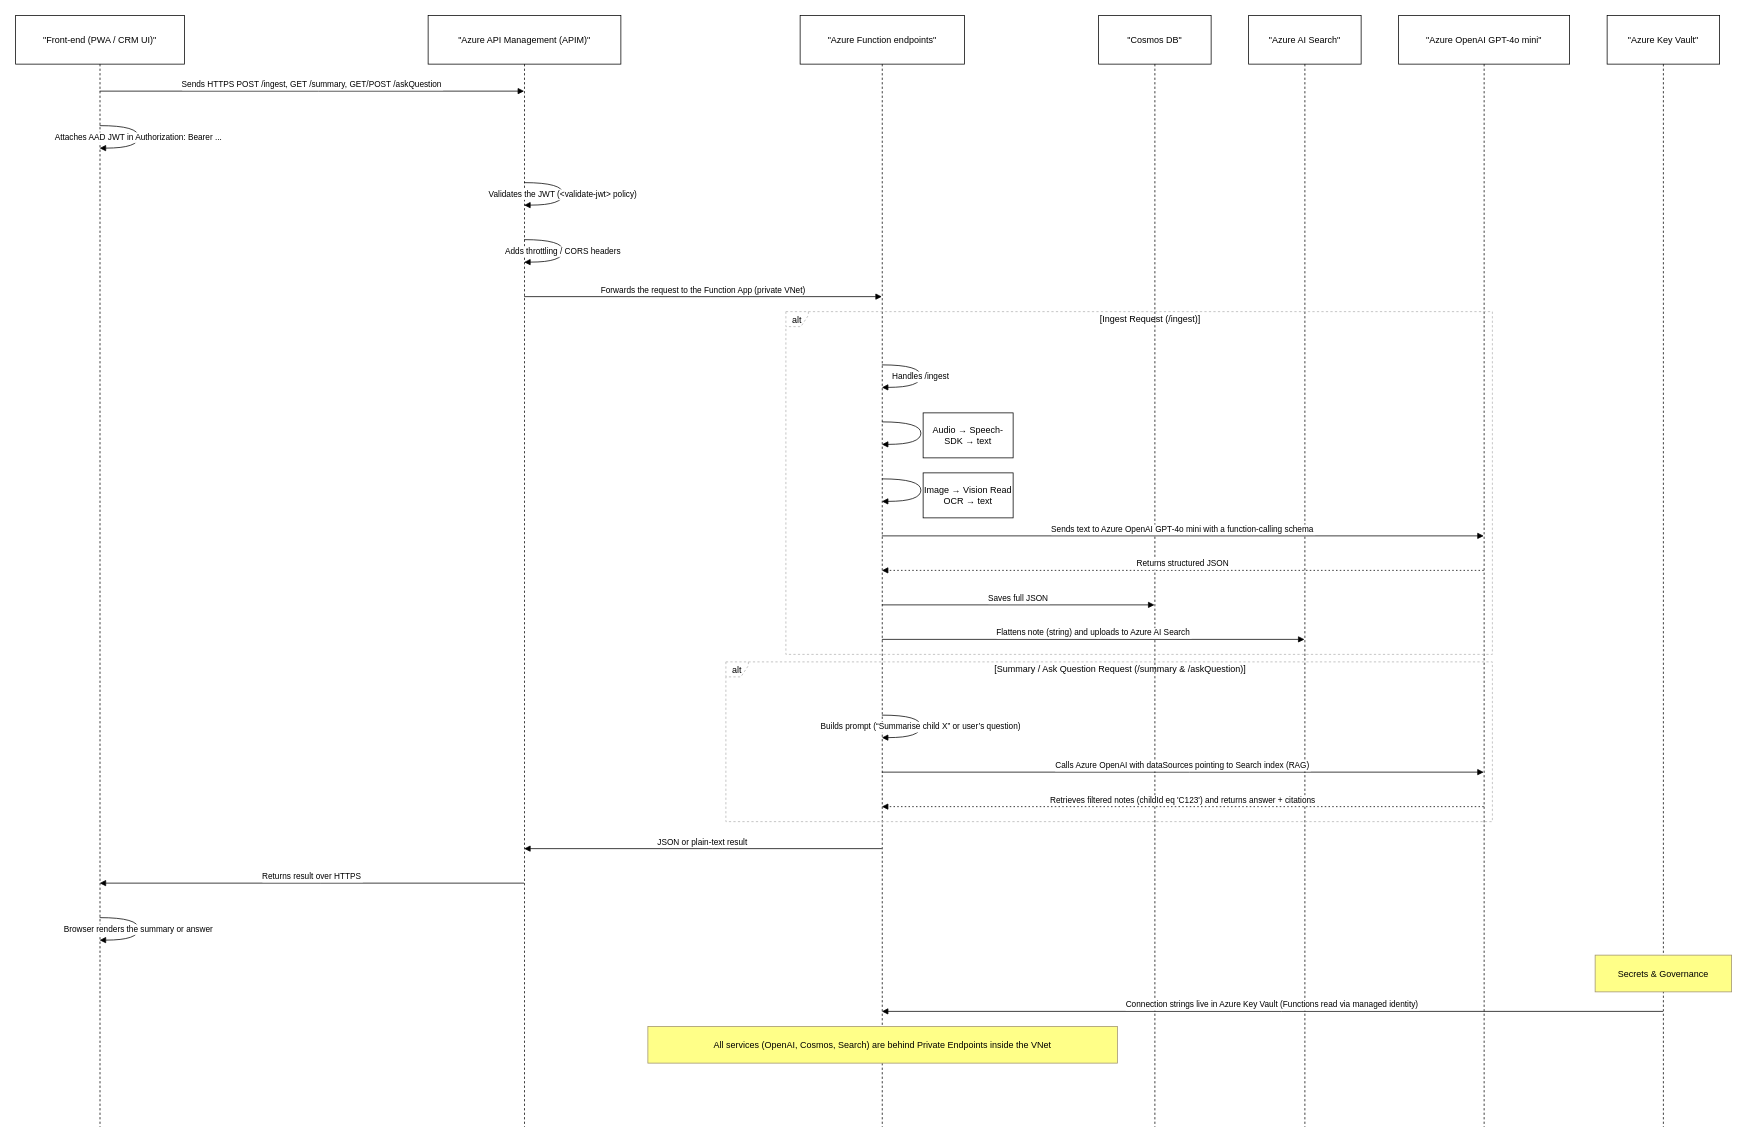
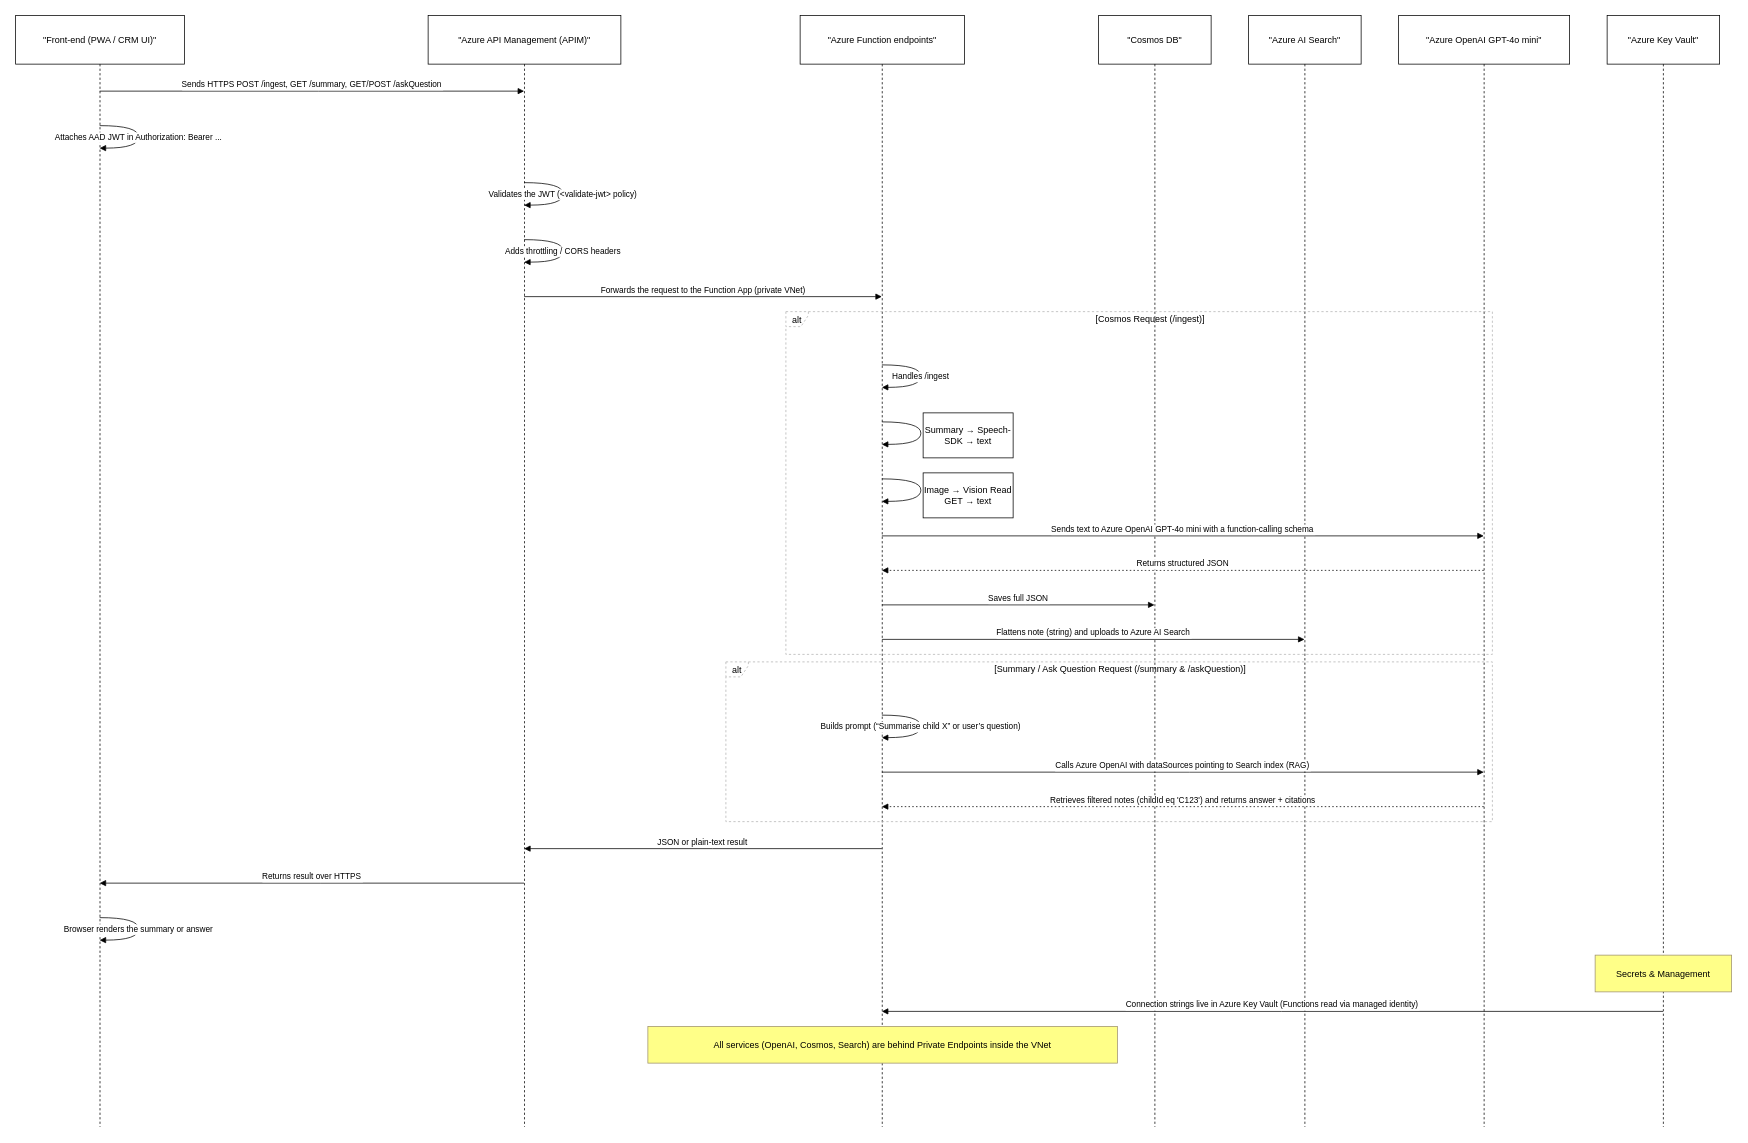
  <mxCell id="0" />
  <mxCell id="1" parent="0" />
  <mxCell id="2" value="&quot;Front-end (PWA / CRM UI)&quot;" style="shape=umlLifeline;perimeter=lifelinePerimeter;whiteSpace=wrap;container=1;dropTarget=0;collapsible=0;recursiveResize=0;outlineConnect=0;portConstraint=eastwest;newEdgeStyle={&quot;edgeStyle&quot;:&quot;elbowEdgeStyle&quot;,&quot;elbow&quot;:&quot;vertical&quot;,&quot;curved&quot;:0,&quot;rounded&quot;:0};size=65;" parent="1" vertex="1"><mxGeometry width="225" height="1482" as="geometry" x="20" y="20" /></mxCell>
  <mxCell id="3" value="&quot;Azure API Management (APIM)&quot;" style="shape=umlLifeline;perimeter=lifelinePerimeter;whiteSpace=wrap;container=1;dropTarget=0;collapsible=0;recursiveResize=0;outlineConnect=0;portConstraint=eastwest;newEdgeStyle={&quot;edgeStyle&quot;:&quot;elbowEdgeStyle&quot;,&quot;elbow&quot;:&quot;vertical&quot;,&quot;curved&quot;:0,&quot;rounded&quot;:0};size=65;" parent="1" vertex="1"><mxGeometry x="570" width="257" height="1482" as="geometry" y="20" /></mxCell>
  <mxCell id="4" value="&quot;Azure Function endpoints&quot;" style="shape=umlLifeline;perimeter=lifelinePerimeter;whiteSpace=wrap;container=1;dropTarget=0;collapsible=0;recursiveResize=0;outlineConnect=0;portConstraint=eastwest;newEdgeStyle={&quot;edgeStyle&quot;:&quot;elbowEdgeStyle&quot;,&quot;elbow&quot;:&quot;vertical&quot;,&quot;curved&quot;:0,&quot;rounded&quot;:0};size=65;" parent="1" vertex="1"><mxGeometry x="1066" width="219" height="1482" as="geometry" y="20" /></mxCell>
  <mxCell id="5" value="&quot;Cosmos DB&quot;" style="shape=umlLifeline;perimeter=lifelinePerimeter;whiteSpace=wrap;container=1;dropTarget=0;collapsible=0;recursiveResize=0;outlineConnect=0;portConstraint=eastwest;newEdgeStyle={&quot;edgeStyle&quot;:&quot;elbowEdgeStyle&quot;,&quot;elbow&quot;:&quot;vertical&quot;,&quot;curved&quot;:0,&quot;rounded&quot;:0};size=65;" parent="1" vertex="1"><mxGeometry x="1464" width="150" height="1482" as="geometry" y="20" /></mxCell>
  <mxCell id="6" value="&quot;Azure AI Search&quot;" style="shape=umlLifeline;perimeter=lifelinePerimeter;whiteSpace=wrap;container=1;dropTarget=0;collapsible=0;recursiveResize=0;outlineConnect=0;portConstraint=eastwest;newEdgeStyle={&quot;edgeStyle&quot;:&quot;elbowEdgeStyle&quot;,&quot;elbow&quot;:&quot;vertical&quot;,&quot;curved&quot;:0,&quot;rounded&quot;:0};size=65;" parent="1" vertex="1"><mxGeometry x="1664" width="150" height="1482" as="geometry" y="20" /></mxCell>
  <mxCell id="7" value="&quot;Azure OpenAI GPT-4o mini&quot;" style="shape=umlLifeline;perimeter=lifelinePerimeter;whiteSpace=wrap;container=1;dropTarget=0;collapsible=0;recursiveResize=0;outlineConnect=0;portConstraint=eastwest;newEdgeStyle={&quot;edgeStyle&quot;:&quot;elbowEdgeStyle&quot;,&quot;elbow&quot;:&quot;vertical&quot;,&quot;curved&quot;:0,&quot;rounded&quot;:0};size=65;" parent="1" vertex="1"><mxGeometry x="1864" width="228" height="1482" as="geometry" y="20" /></mxCell>
  <mxCell id="8" value="&quot;Azure Key Vault&quot;" style="shape=umlLifeline;perimeter=lifelinePerimeter;whiteSpace=wrap;container=1;dropTarget=0;collapsible=0;recursiveResize=0;outlineConnect=0;portConstraint=eastwest;newEdgeStyle={&quot;edgeStyle&quot;:&quot;elbowEdgeStyle&quot;,&quot;elbow&quot;:&quot;vertical&quot;,&quot;curved&quot;:0,&quot;rounded&quot;:0};size=65;" parent="1" vertex="1"><mxGeometry x="2142" width="150" height="1482" as="geometry" y="20" /></mxCell>
  <mxCell id="9" value="alt" style="shape=umlFrame;dashed=1;pointerEvents=0;dropTarget=0;strokeColor=#B3B3B3;height=20;width=30" parent="1" vertex="1"><mxGeometry x="1047" y="415" width="942" height="457" as="geometry" /></mxCell>
- <mxCell id="10" value="[Ingest Request (/ingest)]" style="text;strokeColor=none;fillColor=none;align=center;verticalAlign=middle;whiteSpace=wrap;" parent="9" vertex="1"><mxGeometry x="30" width="912" height="20" as="geometry" /></mxCell>
+ <mxCell id="10" value="[Cosmos Request (/ingest)]" style="text;strokeColor=none;fillColor=none;align=center;verticalAlign=middle;whiteSpace=wrap;" parent="9" vertex="1"><mxGeometry x="30" width="912" height="20" as="geometry" /></mxCell>
  <mxCell id="11" value="alt" style="shape=umlFrame;dashed=1;pointerEvents=0;dropTarget=0;strokeColor=#B3B3B3;height=20;width=30" parent="1" vertex="1"><mxGeometry x="967" y="882" width="1022" height="213" as="geometry" /></mxCell>
  <mxCell id="12" value="[Summary / Ask Question Request (/summary &amp; /askQuestion)]" style="text;strokeColor=none;fillColor=none;align=center;verticalAlign=middle;whiteSpace=wrap;" parent="11" vertex="1"><mxGeometry x="30" width="992" height="20" as="geometry" /></mxCell>
  <mxCell id="13" value="Sends HTTPS POST /ingest, GET /summary, GET/POST /askQuestion" style="verticalAlign=bottom;edgeStyle=elbowEdgeStyle;elbow=vertical;curved=0;rounded=0;endArrow=block;" parent="1" source="2" target="3" edge="1"><mxGeometry relative="1" as="geometry"><Array as="points"><mxPoint x="424" y="121" /></Array></mxGeometry></mxCell>
  <mxCell id="14" value="Attaches AAD JWT in Authorization: Bearer ..." style="curved=1;endArrow=block;" parent="1" source="2" target="2" edge="1"><mxGeometry relative="1" as="geometry"><Array as="points"><mxPoint x="184" y="167" /><mxPoint x="184" y="197" /></Array></mxGeometry></mxCell>
  <mxCell id="15" value="Validates the JWT (&lt;validate-jwt&gt; policy)" style="curved=1;endArrow=block;" parent="1" source="3" target="3" edge="1"><mxGeometry relative="1" as="geometry"><Array as="points"><mxPoint x="750" y="243" /><mxPoint x="750" y="273" /></Array></mxGeometry></mxCell>
  <mxCell id="16" value="Adds throttling / CORS headers" style="curved=1;endArrow=block;" parent="1" source="3" target="3" edge="1"><mxGeometry relative="1" as="geometry"><Array as="points"><mxPoint x="750" y="319" /><mxPoint x="750" y="349" /></Array></mxGeometry></mxCell>
  <mxCell id="17" value="Forwards the request to the Function App (private VNet)" style="verticalAlign=bottom;edgeStyle=elbowEdgeStyle;elbow=vertical;curved=0;rounded=0;endArrow=block;" parent="1" source="3" target="4" edge="1"><mxGeometry relative="1" as="geometry"><Array as="points"><mxPoint x="946" y="395" /></Array></mxGeometry></mxCell>
  <mxCell id="18" value="Handles /ingest" style="curved=1;endArrow=block;" parent="1" source="4" target="4" edge="1"><mxGeometry relative="1" as="geometry"><Array as="points"><mxPoint x="1227" y="486" /><mxPoint x="1227" y="516" /></Array></mxGeometry></mxCell>
  <mxCell id="19" value="" style="curved=1;endArrow=block;" parent="1" source="4" target="4" edge="1"><mxGeometry relative="1" as="geometry"><Array as="points"><mxPoint x="1227" y="562" /><mxPoint x="1227" y="592" /></Array><mxPoint as="offset" /></mxGeometry></mxCell>
  <mxCell id="20" value="" style="curved=1;endArrow=block;" parent="1" source="4" target="4" edge="1"><mxGeometry relative="1" as="geometry"><Array as="points"><mxPoint x="1227" y="638" /><mxPoint x="1227" y="668" /></Array><mxPoint as="offset" /></mxGeometry></mxCell>
  <mxCell id="21" value="Sends text to Azure OpenAI GPT-4o mini with a function-calling schema" style="verticalAlign=bottom;edgeStyle=elbowEdgeStyle;elbow=vertical;curved=0;rounded=0;endArrow=block;" parent="1" source="4" target="7" edge="1"><mxGeometry relative="1" as="geometry"><Array as="points"><mxPoint x="1585" y="714" /></Array></mxGeometry></mxCell>
  <mxCell id="22" value="Returns structured JSON" style="verticalAlign=bottom;edgeStyle=elbowEdgeStyle;elbow=vertical;curved=0;rounded=0;dashed=1;dashPattern=2 3;endArrow=block;" parent="1" source="7" target="4" edge="1"><mxGeometry relative="1" as="geometry"><Array as="points"><mxPoint x="1588" y="760" /></Array></mxGeometry></mxCell>
  <mxCell id="23" value="Saves full JSON" style="verticalAlign=bottom;edgeStyle=elbowEdgeStyle;elbow=vertical;curved=0;rounded=0;endArrow=block;" parent="1" source="4" target="5" edge="1"><mxGeometry relative="1" as="geometry"><Array as="points"><mxPoint x="1366" y="806" /></Array></mxGeometry></mxCell>
  <mxCell id="24" value="Flattens note (string) and uploads to Azure AI Search" style="verticalAlign=bottom;edgeStyle=elbowEdgeStyle;elbow=vertical;curved=0;rounded=0;endArrow=block;" parent="1" source="4" target="6" edge="1"><mxGeometry relative="1" as="geometry"><Array as="points"><mxPoint x="1466" y="852" /></Array></mxGeometry></mxCell>
  <mxCell id="25" value="Builds prompt (“Summarise child X” or user’s question)" style="curved=1;endArrow=block;" parent="1" source="4" target="4" edge="1"><mxGeometry relative="1" as="geometry"><Array as="points"><mxPoint x="1227" y="953" /><mxPoint x="1227" y="983" /></Array></mxGeometry></mxCell>
  <mxCell id="26" value="Calls Azure OpenAI with dataSources pointing to Search index (RAG)" style="verticalAlign=bottom;edgeStyle=elbowEdgeStyle;elbow=vertical;curved=0;rounded=0;endArrow=block;" parent="1" source="4" target="7" edge="1"><mxGeometry relative="1" as="geometry"><Array as="points"><mxPoint x="1585" y="1029" /></Array></mxGeometry></mxCell>
  <mxCell id="27" value="Retrieves filtered notes (childId eq 'C123') and returns answer + citations" style="verticalAlign=bottom;edgeStyle=elbowEdgeStyle;elbow=vertical;curved=0;rounded=0;dashed=1;dashPattern=2 3;endArrow=block;" parent="1" source="7" target="4" edge="1"><mxGeometry relative="1" as="geometry"><Array as="points"><mxPoint x="1588" y="1075" /></Array></mxGeometry></mxCell>
  <mxCell id="28" value="JSON or plain-text result" style="verticalAlign=bottom;edgeStyle=elbowEdgeStyle;elbow=vertical;curved=0;rounded=0;endArrow=block;" parent="1" source="4" target="3" edge="1"><mxGeometry relative="1" as="geometry"><Array as="points"><mxPoint x="949" y="1131" /></Array></mxGeometry></mxCell>
  <mxCell id="29" value="Returns result over HTTPS" style="verticalAlign=bottom;edgeStyle=elbowEdgeStyle;elbow=vertical;curved=0;rounded=0;endArrow=block;" parent="1" source="3" target="2" edge="1"><mxGeometry relative="1" as="geometry"><Array as="points"><mxPoint x="427" y="1177" /></Array></mxGeometry></mxCell>
  <mxCell id="30" value="Browser renders the summary or answer" style="curved=1;endArrow=block;" parent="1" source="2" target="2" edge="1"><mxGeometry relative="1" as="geometry"><Array as="points"><mxPoint x="184" y="1223" /><mxPoint x="184" y="1253" /></Array></mxGeometry></mxCell>
  <mxCell id="31" value="Connection strings live in Azure Key Vault (Functions read via managed identity)" style="verticalAlign=bottom;edgeStyle=elbowEdgeStyle;elbow=vertical;curved=0;rounded=0;endArrow=block;" parent="1" source="8" target="4" edge="1"><mxGeometry relative="1" as="geometry"><Array as="points"><mxPoint x="1708" y="1348" /></Array></mxGeometry></mxCell>
- <mxCell id="32" value="Secrets &amp; Governance" style="fillColor=#ffff88;strokeColor=#9E916F;" parent="1" vertex="1"><mxGeometry x="2126" y="1273" width="182" height="49" as="geometry" /></mxCell>
+ <mxCell id="32" value="Secrets &amp; Management" style="fillColor=#ffff88;strokeColor=#9E916F;" parent="1" vertex="1"><mxGeometry x="2126" y="1273" width="182" height="49" as="geometry" /></mxCell>
  <mxCell id="33" value="All services (OpenAI, Cosmos, Search) are behind Private Endpoints inside the VNet" style="fillColor=#ffff88;strokeColor=#9E916F;" parent="1" vertex="1"><mxGeometry x="863" y="1368" width="626" height="49" as="geometry" /></mxCell>
- <mxCell id="34" value="Audio → Speech-SDK → text" style="rounded=0;whiteSpace=wrap;html=1;" vertex="1" parent="1"><mxGeometry x="1230" y="550" width="120" height="60" as="geometry" /></mxCell>
- <mxCell id="35" value="Image → Vision Read OCR → text" style="rounded=0;whiteSpace=wrap;html=1;" vertex="1" parent="1"><mxGeometry x="1230" y="630" width="120" height="60" as="geometry" /></mxCell>
+ <mxCell id="34" value="Summary → Speech-SDK → text" style="rounded=0;whiteSpace=wrap;html=1;" vertex="1" parent="1"><mxGeometry x="1230" y="550" width="120" height="60" as="geometry" /></mxCell>
+ <mxCell id="35" value="Image → Vision Read GET → text" style="rounded=0;whiteSpace=wrap;html=1;" vertex="1" parent="1"><mxGeometry x="1230" y="630" width="120" height="60" as="geometry" /></mxCell>
